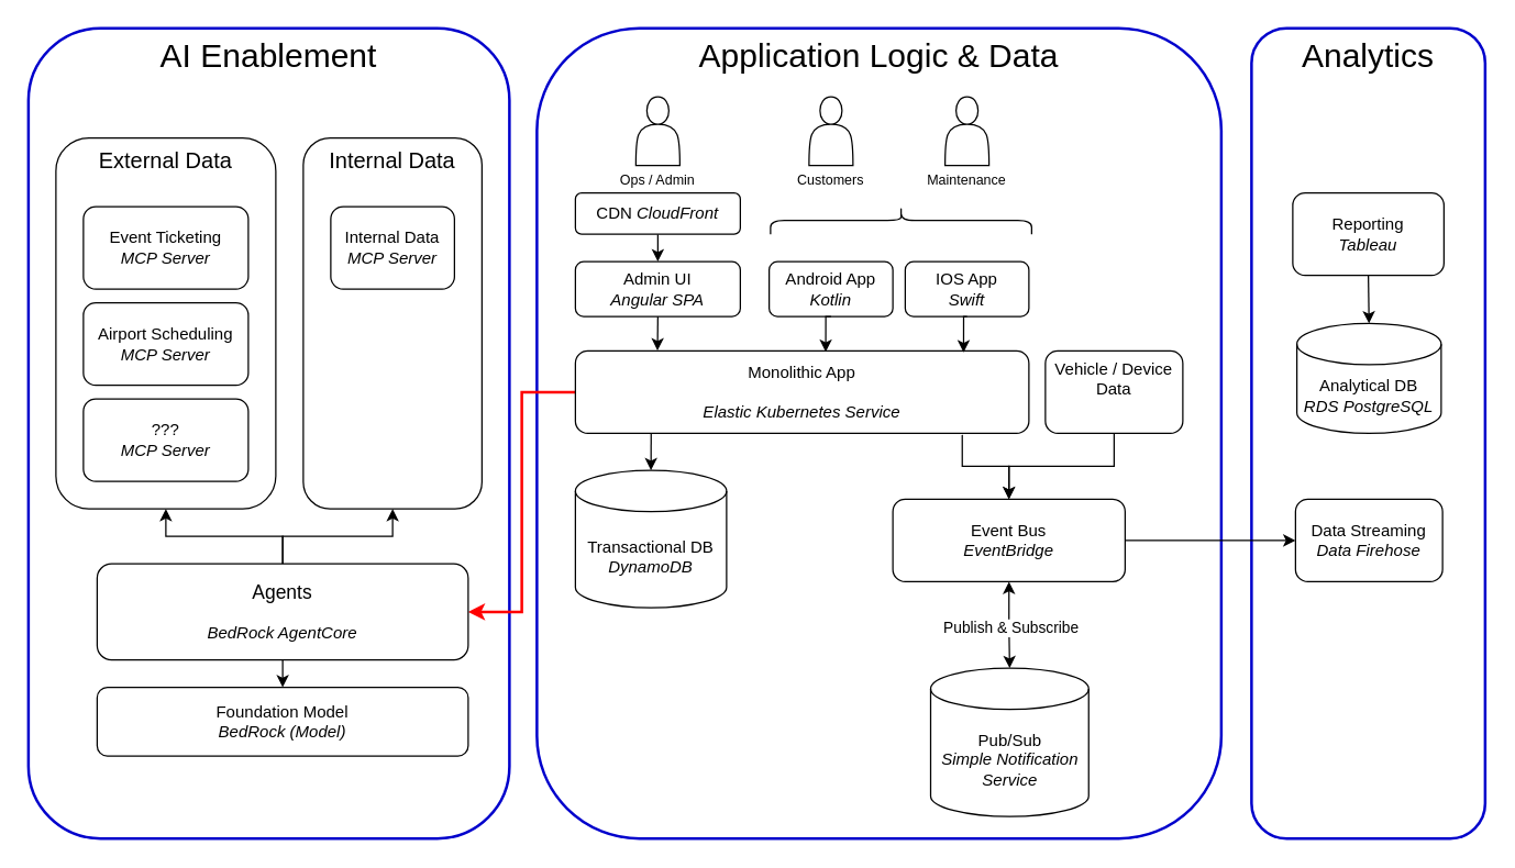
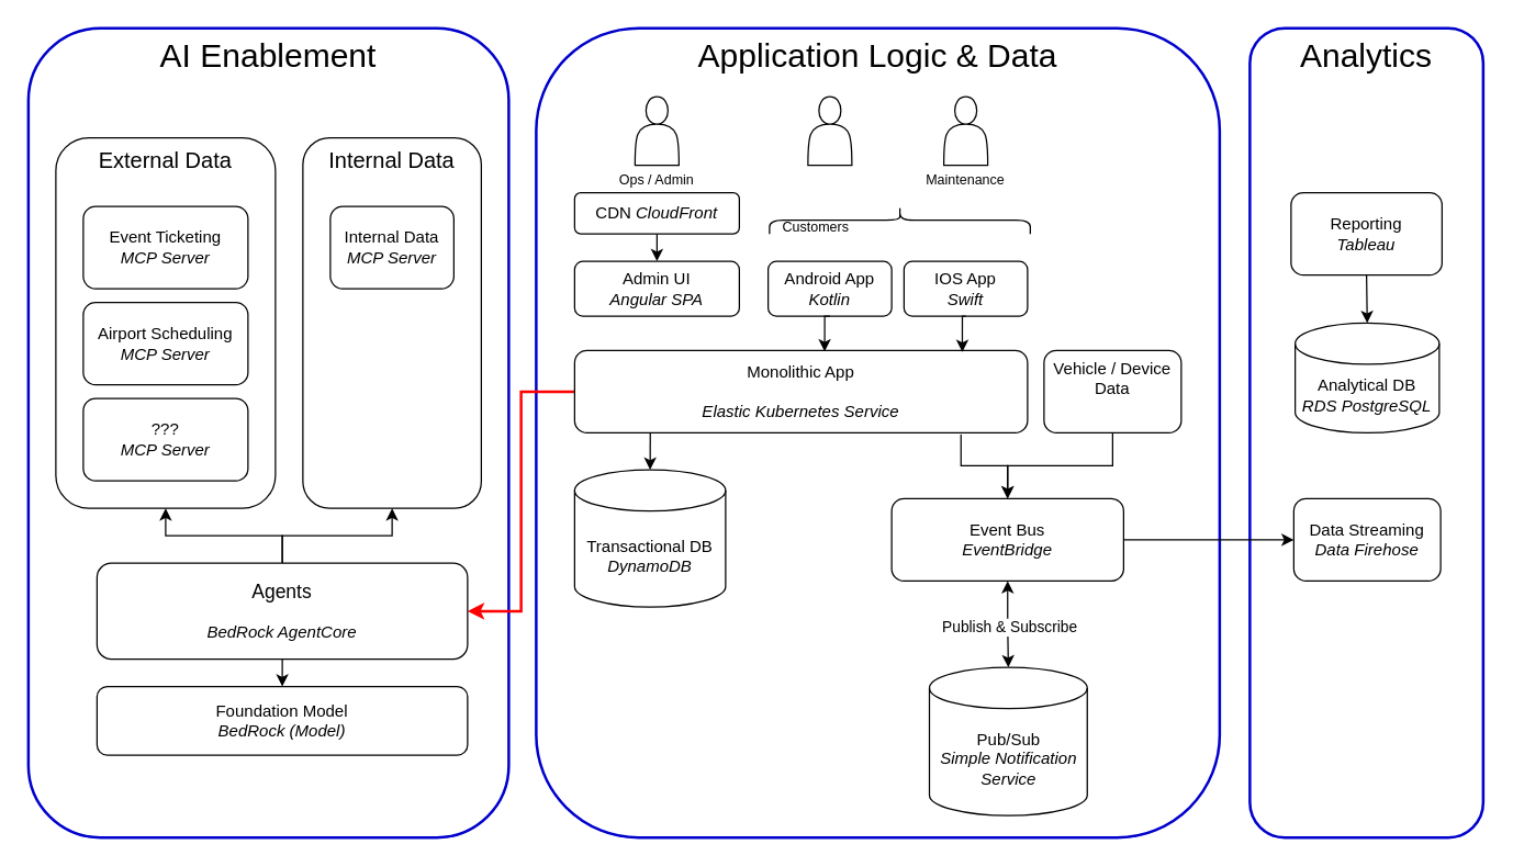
  <mxCell id="0" />
  <mxCell id="1" parent="0" />
  <mxCell id="2" value="Application Logic &amp;amp; Data" style="rounded=1;whiteSpace=wrap;html=1;strokeColor=#0000CC;strokeWidth=2;fillColor=none;verticalAlign=top;fontSize=24;" parent="1" vertex="1"><mxGeometry x="390" y="20" width="498" height="590" as="geometry" /></mxCell>
  <mxCell id="3" value="Analytics" style="rounded=1;whiteSpace=wrap;html=1;strokeColor=#0000CC;strokeWidth=2;fillColor=none;verticalAlign=top;fontSize=24;" parent="1" vertex="1"><mxGeometry x="910" y="20" width="170" height="590" as="geometry" /></mxCell>
  <mxCell id="4" value="AI Enablement" style="rounded=1;whiteSpace=wrap;html=1;strokeColor=#0000CC;strokeWidth=2;fillColor=none;verticalAlign=top;fontSize=24;" parent="1" vertex="1"><mxGeometry x="20" y="20" width="350" height="590" as="geometry" /></mxCell>
  <mxCell id="5" style="edgeStyle=orthogonalEdgeStyle;rounded=0;orthogonalLoop=1;jettySize=auto;html=1;exitX=0;exitY=0.5;exitDx=0;exitDy=0;entryX=1;entryY=0.5;entryDx=0;entryDy=0;strokeWidth=2;strokeColor=#FF0000;" edge="1" parent="1" source="6" target="31"><mxGeometry relative="1" as="geometry" /></mxCell>
  <mxCell id="6" value="Monolithic App&lt;br&gt;&lt;br&gt;&lt;i&gt;Elastic Kubernetes Service&lt;/i&gt;" style="rounded=1;whiteSpace=wrap;html=1;" parent="1" vertex="1"><mxGeometry x="418" y="255" width="330" height="60" as="geometry" /></mxCell>
  <mxCell id="7" value="Transactional DB&lt;br&gt;&lt;i&gt;DynamoDB&lt;/i&gt;" style="shape=cylinder3;whiteSpace=wrap;html=1;boundedLbl=1;backgroundOutline=1;size=15;" parent="1" vertex="1"><mxGeometry x="418" y="342" width="110" height="100" as="geometry" /></mxCell>
  <mxCell id="8" style="edgeStyle=orthogonalEdgeStyle;rounded=0;orthogonalLoop=1;jettySize=auto;html=1;exitX=0.5;exitY=0;exitDx=0;exitDy=0;startArrow=classic;startFill=1;endArrow=none;endFill=0;entryX=0.853;entryY=1.02;entryDx=0;entryDy=0;entryPerimeter=0;" parent="1" source="10" target="6" edge="1"><mxGeometry relative="1" as="geometry"><mxPoint x="700" y="330" as="targetPoint" /></mxGeometry></mxCell>
  <mxCell id="9" style="edgeStyle=orthogonalEdgeStyle;rounded=0;orthogonalLoop=1;jettySize=auto;html=1;exitX=1;exitY=0.5;exitDx=0;exitDy=0;" parent="1" source="10" target="23" edge="1"><mxGeometry relative="1" as="geometry" /></mxCell>
  <mxCell id="10" value="Event Bus&lt;br&gt;&lt;i&gt;EventBridge&lt;/i&gt;" style="rounded=1;whiteSpace=wrap;html=1;" parent="1" vertex="1"><mxGeometry x="649" y="363" width="169" height="60" as="geometry" /></mxCell>
  <mxCell id="11" value="Pub/Sub&lt;br&gt;&lt;i&gt;Simple Notification Service&lt;/i&gt;" style="shape=cylinder3;whiteSpace=wrap;html=1;boundedLbl=1;backgroundOutline=1;size=15;" parent="1" vertex="1"><mxGeometry x="676.5" y="486" width="115" height="108" as="geometry" /></mxCell>
  <mxCell id="12" style="edgeStyle=orthogonalEdgeStyle;rounded=0;orthogonalLoop=1;jettySize=auto;html=1;entryX=0.5;entryY=0;entryDx=0;entryDy=0;entryPerimeter=0;exitX=0.167;exitY=0.996;exitDx=0;exitDy=0;exitPerimeter=0;" parent="1" target="7" edge="1" source="6"><mxGeometry relative="1" as="geometry"><mxPoint x="473" y="320" as="sourcePoint" /><Array as="points" /></mxGeometry></mxCell>
  <mxCell id="13" style="edgeStyle=orthogonalEdgeStyle;rounded=0;orthogonalLoop=1;jettySize=auto;html=1;exitX=0.5;exitY=1;exitDx=0;exitDy=0;entryX=0.5;entryY=0;entryDx=0;entryDy=0;entryPerimeter=0;startArrow=classic;startFill=1;" parent="1" source="10" target="11" edge="1"><mxGeometry relative="1" as="geometry" /></mxCell>
  <mxCell id="14" value="Publish &amp;amp; Subscribe" style="edgeLabel;html=1;align=center;verticalAlign=middle;resizable=0;points=[];" parent="13" vertex="1" connectable="0"><mxGeometry x="-0.571" y="1" relative="1" as="geometry"><mxPoint y="19" as="offset" /></mxGeometry></mxCell>
  <mxCell id="15" style="edgeStyle=orthogonalEdgeStyle;rounded=0;orthogonalLoop=1;jettySize=auto;html=1;exitX=0.5;exitY=1;exitDx=0;exitDy=0;entryX=0.5;entryY=0;entryDx=0;entryDy=0;" parent="1" source="16" target="17" edge="1"><mxGeometry relative="1" as="geometry" /></mxCell>
  <mxCell id="16" value="CDN &lt;i&gt;CloudFront&lt;/i&gt;" style="rounded=1;whiteSpace=wrap;html=1;" parent="1" vertex="1"><mxGeometry x="418" y="140" width="120" height="30" as="geometry" /></mxCell>
  <mxCell id="17" value="Admin UI&lt;br&gt;&lt;i&gt;Angular SPA&lt;/i&gt;" style="rounded=1;whiteSpace=wrap;html=1;" parent="1" vertex="1"><mxGeometry x="418" y="190" width="120" height="40" as="geometry" /></mxCell>
  <mxCell id="18" value="Android App&lt;br&gt;&lt;i&gt;Kotlin&lt;/i&gt;" style="rounded=1;whiteSpace=wrap;html=1;" parent="1" vertex="1"><mxGeometry x="559" y="190" width="90" height="40" as="geometry" /></mxCell>
  <mxCell id="19" value="IOS App&lt;br&gt;&lt;i&gt;Swift&lt;/i&gt;" style="rounded=1;whiteSpace=wrap;html=1;" parent="1" vertex="1"><mxGeometry x="658" y="190" width="90" height="40" as="geometry" /></mxCell>
  <mxCell id="20" value="Reporting&lt;br&gt;&lt;i&gt;Tableau&lt;/i&gt;" style="rounded=1;whiteSpace=wrap;html=1;" parent="1" vertex="1"><mxGeometry x="940" y="140" width="110" height="60" as="geometry" /></mxCell>
  <mxCell id="21" value="Analytical DB&lt;br&gt;&lt;i&gt;RDS PostgreSQL&lt;/i&gt;" style="shape=cylinder3;whiteSpace=wrap;html=1;boundedLbl=1;backgroundOutline=1;size=15;" parent="1" vertex="1"><mxGeometry x="943" y="235" width="105" height="80" as="geometry" /></mxCell>
  <mxCell id="22" style="edgeStyle=orthogonalEdgeStyle;rounded=0;orthogonalLoop=1;jettySize=auto;html=1;exitX=0.5;exitY=1;exitDx=0;exitDy=0;entryX=0.5;entryY=0;entryDx=0;entryDy=0;entryPerimeter=0;" parent="1" source="20" target="21" edge="1"><mxGeometry relative="1" as="geometry"><mxPoint x="1108" y="270" as="sourcePoint" /></mxGeometry></mxCell>
  <mxCell id="23" value="Data Streaming&lt;br&gt;&lt;i&gt;Data Firehose&lt;/i&gt;" style="rounded=1;whiteSpace=wrap;html=1;" parent="1" vertex="1"><mxGeometry x="942" y="363" width="107" height="60" as="geometry" /></mxCell>
  <mxCell id="24" style="edgeStyle=orthogonalEdgeStyle;rounded=0;orthogonalLoop=1;jettySize=auto;html=1;exitX=0.5;exitY=1;exitDx=0;exitDy=0;entryX=0.5;entryY=0;entryDx=0;entryDy=0;" parent="1" source="25" target="10" edge="1"><mxGeometry relative="1" as="geometry"><mxPoint x="811" y="290" as="sourcePoint" /></mxGeometry></mxCell>
  <mxCell id="25" value="Vehicle / Device&lt;div&gt;Data&lt;br&gt;&lt;br&gt;&lt;/div&gt;" style="rounded=1;whiteSpace=wrap;html=1;verticalAlign=top;align=center;" parent="1" vertex="1"><mxGeometry x="760" y="255" width="100" height="60" as="geometry" /></mxCell>
  <mxCell id="26" value="Internal Data" style="rounded=1;whiteSpace=wrap;html=1;verticalAlign=top;fillColor=none;fontSize=16;" vertex="1" parent="1"><mxGeometry x="220" y="100" width="130" height="270" as="geometry" /></mxCell>
  <mxCell id="27" value="External Data" style="rounded=1;whiteSpace=wrap;html=1;verticalAlign=top;fillColor=none;fontSize=16;" vertex="1" parent="1"><mxGeometry x="40" y="100" width="160" height="270" as="geometry" /></mxCell>
  <mxCell id="28" style="edgeStyle=orthogonalEdgeStyle;rounded=0;orthogonalLoop=1;jettySize=auto;html=1;exitX=0.5;exitY=0;exitDx=0;exitDy=0;entryX=0.5;entryY=1;entryDx=0;entryDy=0;" edge="1" parent="1" source="31" target="27"><mxGeometry relative="1" as="geometry" /></mxCell>
  <mxCell id="29" style="edgeStyle=orthogonalEdgeStyle;rounded=0;orthogonalLoop=1;jettySize=auto;html=1;exitX=0.5;exitY=0;exitDx=0;exitDy=0;entryX=0.5;entryY=1;entryDx=0;entryDy=0;" edge="1" parent="1" source="31" target="26"><mxGeometry relative="1" as="geometry" /></mxCell>
  <mxCell id="30" style="edgeStyle=orthogonalEdgeStyle;rounded=0;orthogonalLoop=1;jettySize=auto;html=1;exitX=0.5;exitY=1;exitDx=0;exitDy=0;entryX=0.5;entryY=0;entryDx=0;entryDy=0;" edge="1" parent="1" source="31" target="32"><mxGeometry relative="1" as="geometry" /></mxCell>
  <mxCell id="31" value="&lt;font style=&quot;font-size: 14px;&quot;&gt;Agents&lt;/font&gt;&lt;br&gt;&lt;br&gt;&lt;i&gt;BedRock AgentCore&lt;/i&gt;" style="rounded=1;whiteSpace=wrap;html=1;" vertex="1" parent="1"><mxGeometry x="70" y="410" width="270" height="70" as="geometry" /></mxCell>
  <mxCell id="32" value="Foundation Model&lt;br&gt;&lt;i&gt;BedRock (Model)&lt;/i&gt;" style="rounded=1;whiteSpace=wrap;html=1;" vertex="1" parent="1"><mxGeometry x="70" y="500" width="270" height="50" as="geometry" /></mxCell>
  <mxCell id="33" value="Event Ticketing&lt;br&gt;&lt;i&gt;MCP Server&lt;/i&gt;" style="rounded=1;whiteSpace=wrap;html=1;" vertex="1" parent="1"><mxGeometry x="60" y="150" width="120" height="60" as="geometry" /></mxCell>
  <mxCell id="34" value="Airport Scheduling&lt;br&gt;&lt;i&gt;MCP Server&lt;/i&gt;" style="rounded=1;whiteSpace=wrap;html=1;" vertex="1" parent="1"><mxGeometry x="60" y="220" width="120" height="60" as="geometry" /></mxCell>
  <mxCell id="35" value="Internal Data&lt;br&gt;&lt;i&gt;MCP Server&lt;/i&gt;" style="rounded=1;whiteSpace=wrap;html=1;" vertex="1" parent="1"><mxGeometry x="240" y="150" width="90" height="60" as="geometry" /></mxCell>
  <mxCell id="36" value="???&lt;br&gt;&lt;i&gt;MCP Server&lt;/i&gt;" style="rounded=1;whiteSpace=wrap;html=1;" vertex="1" parent="1"><mxGeometry x="60" y="290" width="120" height="60" as="geometry" /></mxCell>
- <mxCell id="37" style="edgeStyle=orthogonalEdgeStyle;rounded=0;orthogonalLoop=1;jettySize=auto;html=1;exitX=0.5;exitY=1;exitDx=0;exitDy=0;entryX=0.181;entryY=-0.004;entryDx=0;entryDy=0;entryPerimeter=0;" edge="1" parent="1" source="17" target="6"><mxGeometry relative="1" as="geometry" /></mxCell>
  <mxCell id="38" value="" style="shape=actor;whiteSpace=wrap;html=1;" vertex="1" parent="1"><mxGeometry x="462" y="70" width="32" height="50" as="geometry" /></mxCell>
  <mxCell id="39" style="edgeStyle=orthogonalEdgeStyle;rounded=0;orthogonalLoop=1;jettySize=auto;html=1;exitX=0.5;exitY=1;exitDx=0;exitDy=0;entryX=0.552;entryY=0.012;entryDx=0;entryDy=0;entryPerimeter=0;" edge="1" parent="1" source="18" target="6"><mxGeometry relative="1" as="geometry" /></mxCell>
  <mxCell id="40" style="edgeStyle=orthogonalEdgeStyle;rounded=0;orthogonalLoop=1;jettySize=auto;html=1;exitX=0.5;exitY=1;exitDx=0;exitDy=0;entryX=0.856;entryY=0.02;entryDx=0;entryDy=0;entryPerimeter=0;" edge="1" parent="1" source="19" target="6"><mxGeometry relative="1" as="geometry" /></mxCell>
  <mxCell id="41" value="Ops / Admin" style="text;html=1;whiteSpace=wrap;strokeColor=none;fillColor=none;align=center;verticalAlign=middle;rounded=0;fontSize=10;" vertex="1" parent="1"><mxGeometry x="445" y="120" width="66" height="20" as="geometry" /></mxCell>
  <mxCell id="42" value="" style="shape=actor;whiteSpace=wrap;html=1;" vertex="1" parent="1"><mxGeometry x="588" y="70" width="32" height="50" as="geometry" /></mxCell>
- <mxCell id="43" value="Customers" style="text;html=1;whiteSpace=wrap;strokeColor=none;fillColor=none;align=center;verticalAlign=middle;rounded=0;fontSize=10;" vertex="1" parent="1"><mxGeometry x="571" y="120" width="66" height="20" as="geometry" /></mxCell>
+ <mxCell id="43" value="Customers" style="text;html=1;whiteSpace=wrap;strokeColor=none;fillColor=none;align=center;verticalAlign=middle;rounded=0;fontSize=10;" vertex="1" parent="1"><mxGeometry x="561" y="155" width="66" height="20" as="geometry" /></mxCell>
  <mxCell id="44" value="" style="shape=actor;whiteSpace=wrap;html=1;" vertex="1" parent="1"><mxGeometry x="687" y="70" width="32" height="50" as="geometry" /></mxCell>
  <mxCell id="45" value="Maintenance" style="text;html=1;whiteSpace=wrap;strokeColor=none;fillColor=none;align=center;verticalAlign=middle;rounded=0;fontSize=10;" vertex="1" parent="1"><mxGeometry x="670" y="120" width="66" height="20" as="geometry" /></mxCell>
  <mxCell id="46" value="" style="shape=curlyBracket;whiteSpace=wrap;html=1;rounded=1;labelPosition=left;verticalLabelPosition=middle;align=right;verticalAlign=middle;rotation=90;" vertex="1" parent="1"><mxGeometry x="645" y="65" width="20" height="190" as="geometry" /></mxCell>
